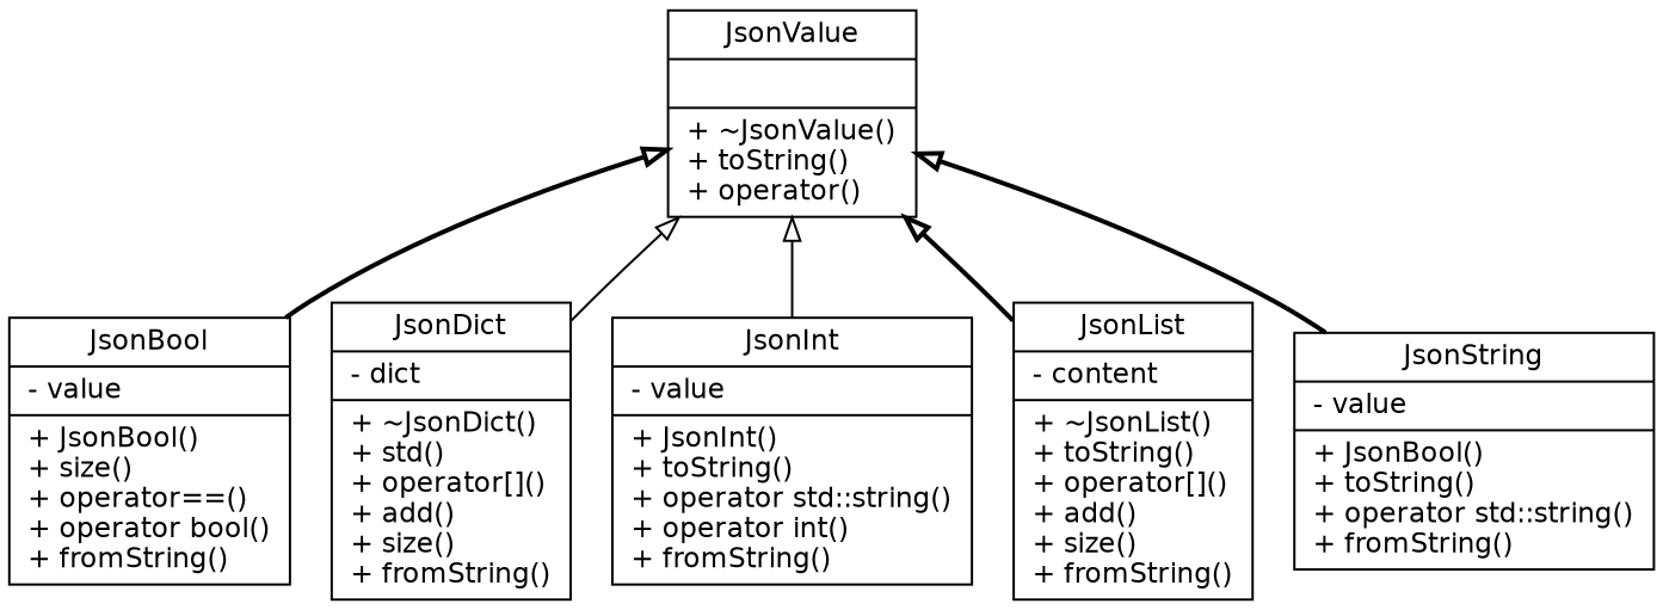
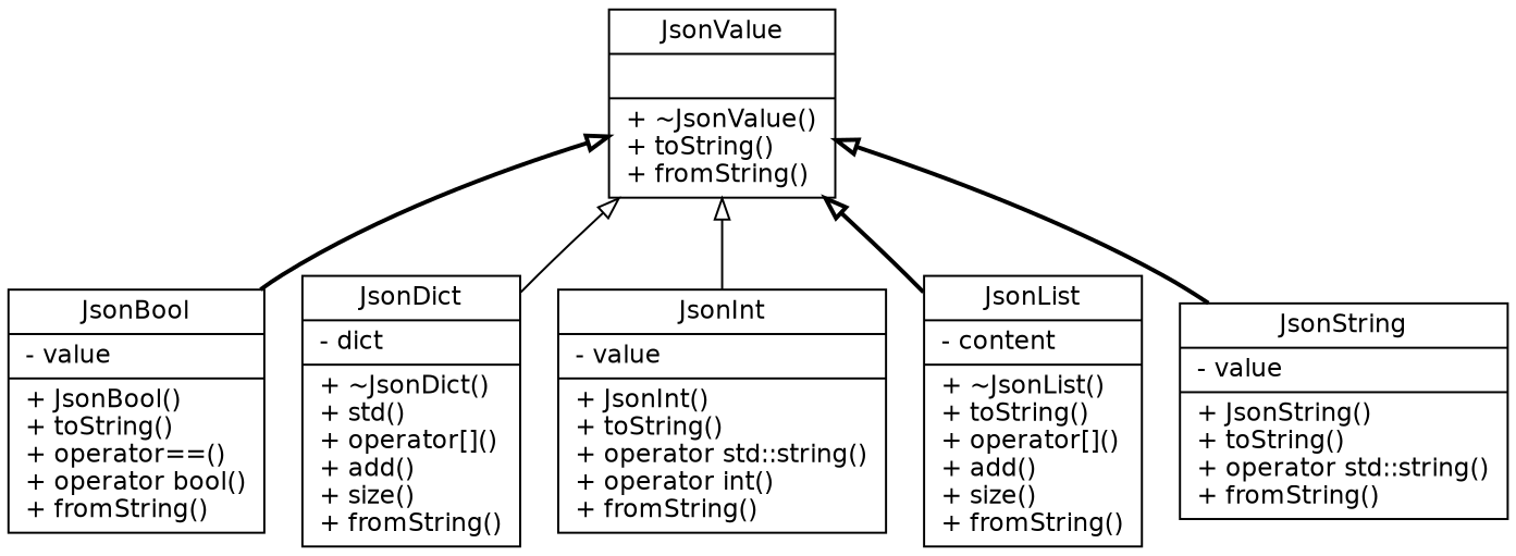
  digraph {
    node [color=black fillcolor=white fontname=Helvetica fontsize=12 shape=record style=filled]
    edge [arrowtail=onormal dir=back fontname=Helvetica fontsize=12 labelfontname=Helvetica labelfontsize=12 style=bold]
-   n1 [fontcolor=black label="{JsonValue\n||+ ~JsonValue()\l+ toString()\l+ operator()\l}" width=1.3958]
-   n2 [label="{JsonBool\n|- value\l|+ JsonBool()\l+ size()\l+ operator==()\l+ operator bool()\l+ fromString()\l}" width=1.5]
+   n1 [fontcolor=black label="{JsonValue\n||+ ~JsonValue()\l+ toString()\l+ fromString()\l}" width=1.3958]
+   n2 [label="{JsonBool\n|- value\l|+ JsonBool()\l+ toString()\l+ operator==()\l+ operator bool()\l+ fromString()\l}" width=1.5]
    n3 [label="{JsonDict\n|- dict\l|+ ~JsonDict()\l+ std()\l+ operator[]()\l+ add()\l+ size()\l+ fromString()\l}" width=1.2847]
    n4 [label="{JsonInt\n|- value\l|+ JsonInt()\l+ toString()\l+ operator std::string()\l+ operator int()\l+ fromString()\l}" width=1.8958]
    n5 [label="{JsonList\n|- content\l|+ ~JsonList()\l+ toString()\l+ operator[]()\l+ add()\l+ size()\l+ fromString()\l}" width=1.2847]
-   n6 [label="{JsonString\n|- value\l|+ JsonBool()\l+ toString()\l+ operator std::string()\l+ fromString()\l}" width=1.8958]
+   n6 [label="{JsonString\n|- value\l|+ JsonString()\l+ toString()\l+ operator std::string()\l+ fromString()\l}" width=1.8958]
    n1 -> n2
    n1 -> n3 [style=solid]
    n1 -> n4 [style=solid]
    n1 -> n5
    n1 -> n6
  }
